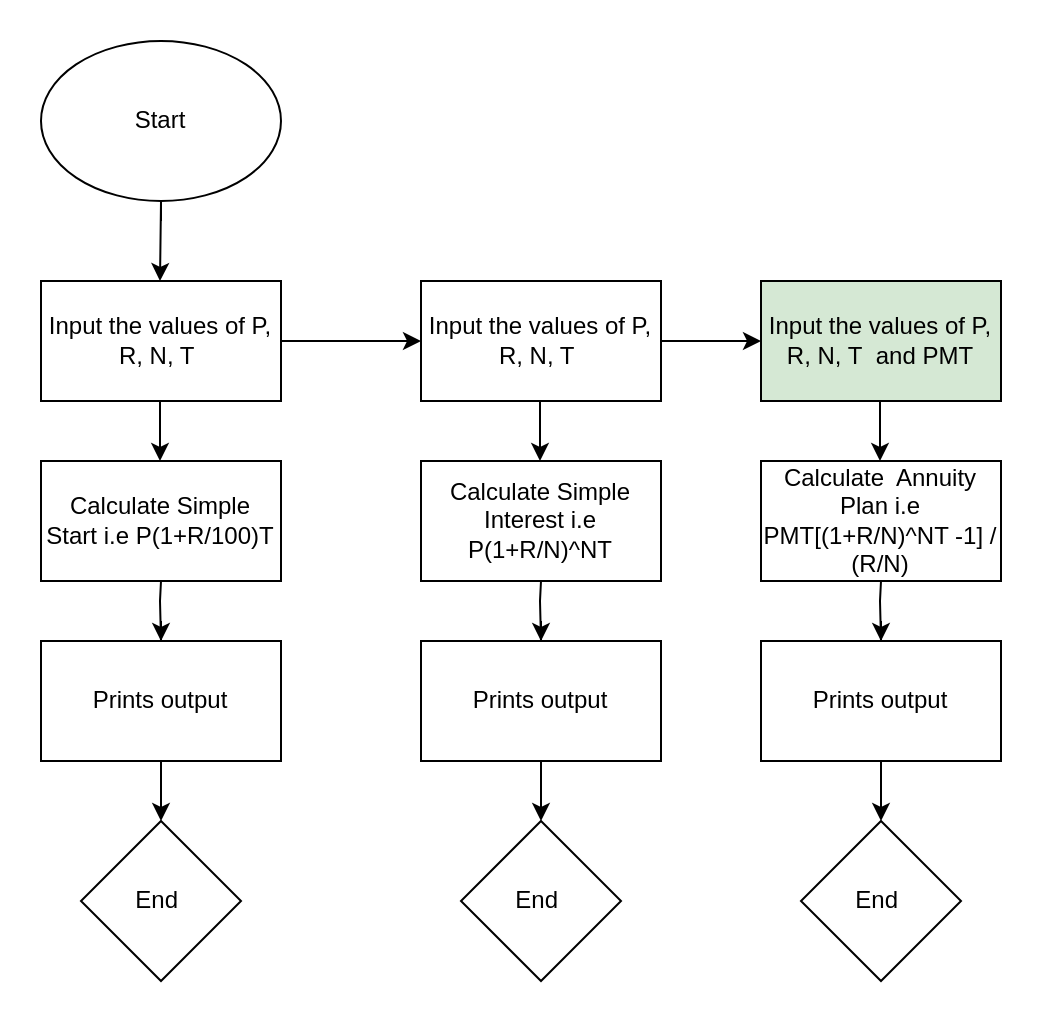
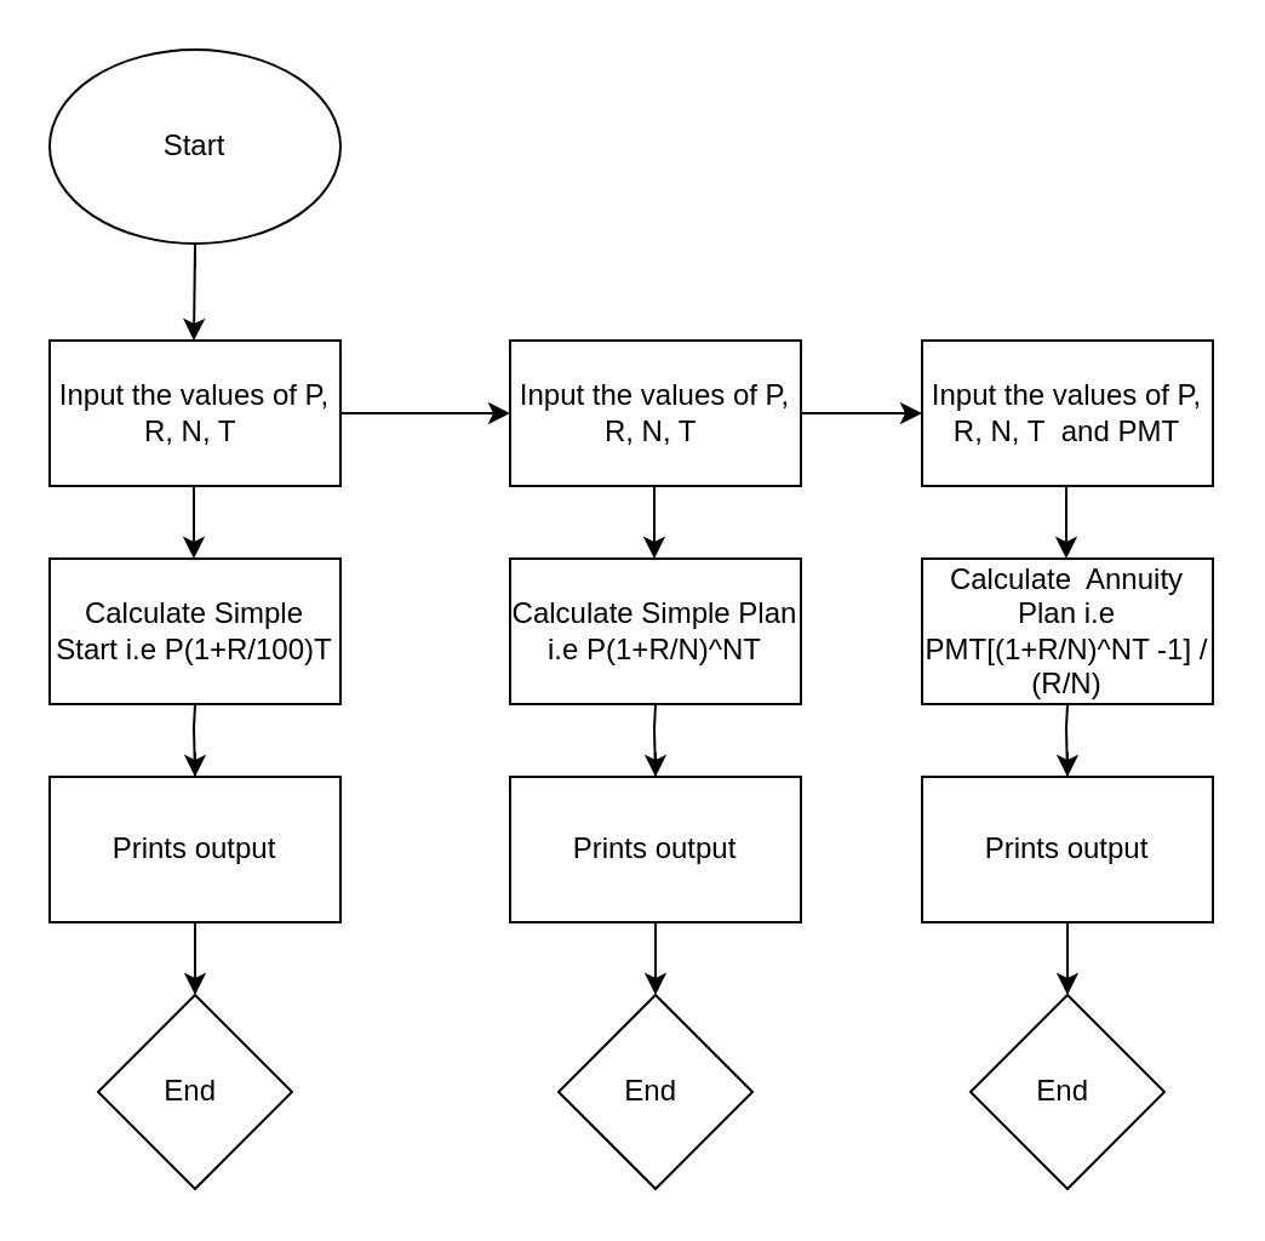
  <mxCell id="0" />
  <mxCell id="1" parent="0" />
  <mxCell id="2" value="Start" style="ellipse;whiteSpace=wrap;html=1;" vertex="1" parent="1"><mxGeometry x="20" y="20" width="120" height="80" as="geometry" /></mxCell>
  <mxCell id="3" value="" style="endArrow=classic;html=1;rounded=0;" edge="1" parent="1"><mxGeometry width="50" height="50" relative="1" as="geometry"><mxPoint x="80" y="110" as="sourcePoint" /><mxPoint x="79.5" y="140" as="targetPoint" /><Array as="points"><mxPoint x="80" y="100" /></Array></mxGeometry></mxCell>
  <mxCell id="4" value="Input the values of P, R, N, T&amp;nbsp;" style="rounded=0;whiteSpace=wrap;html=1;" vertex="1" parent="1"><mxGeometry x="20" y="140" width="120" height="60" as="geometry" /></mxCell>
  <mxCell id="5" value="" style="endArrow=classic;html=1;rounded=0;" edge="1" parent="1"><mxGeometry width="50" height="50" relative="1" as="geometry"><mxPoint x="79.5" y="200" as="sourcePoint" /><mxPoint x="79.5" y="230" as="targetPoint" /><Array as="points"><mxPoint x="79.5" y="200" /></Array></mxGeometry></mxCell>
  <mxCell id="6" value="Calculate Simple Start i.e P(1+R/100)T" style="rounded=0;whiteSpace=wrap;html=1;" vertex="1" parent="1"><mxGeometry x="20" y="230" width="120" height="60" as="geometry" /></mxCell>
  <mxCell id="7" value="" style="endArrow=classic;html=1;rounded=0;" edge="1" parent="1"><mxGeometry width="50" height="50" relative="1" as="geometry"><mxPoint x="79.5" y="300" as="sourcePoint" /><mxPoint x="80" y="320" as="targetPoint" /><Array as="points"><mxPoint x="80" y="290" /><mxPoint x="79.5" y="300" /><mxPoint x="80" y="320" /><mxPoint x="80" y="310" /></Array></mxGeometry></mxCell>
  <mxCell id="8" value="Prints output" style="rounded=0;whiteSpace=wrap;html=1;" vertex="1" parent="1"><mxGeometry x="20" y="320" width="120" height="60" as="geometry" /></mxCell>
  <mxCell id="9" value="" style="endArrow=classic;html=1;rounded=0;exitX=0.5;exitY=1;exitDx=0;exitDy=0;" edge="1" parent="1" source="8"><mxGeometry width="50" height="50" relative="1" as="geometry"><mxPoint x="60" y="420" as="sourcePoint" /><mxPoint x="80" y="410" as="targetPoint" /><Array as="points"><mxPoint x="80" y="400" /><mxPoint x="80" y="410" /></Array></mxGeometry></mxCell>
  <mxCell id="10" value="End&amp;nbsp;" style="rhombus;whiteSpace=wrap;html=1;" vertex="1" parent="1"><mxGeometry x="40" y="410" width="80" height="80" as="geometry" /></mxCell>
  <mxCell id="11" value="Input the values of P, R, N, T&amp;nbsp;" style="rounded=0;whiteSpace=wrap;html=1;" vertex="1" parent="1"><mxGeometry x="210" y="140" width="120" height="60" as="geometry" /></mxCell>
  <mxCell id="12" value="" style="endArrow=classic;html=1;rounded=0;" edge="1" parent="1"><mxGeometry width="50" height="50" relative="1" as="geometry"><mxPoint x="269.5" y="200" as="sourcePoint" /><mxPoint x="269.5" y="230" as="targetPoint" /><Array as="points"><mxPoint x="269.5" y="200" /></Array></mxGeometry></mxCell>
- <mxCell id="13" value="Calculate Simple Interest i.e P(1+R/N)^NT" style="rounded=0;whiteSpace=wrap;html=1;" vertex="1" parent="1"><mxGeometry x="210" y="230" width="120" height="60" as="geometry" /></mxCell>
+ <mxCell id="13" value="Calculate Simple Plan i.e P(1+R/N)^NT" style="rounded=0;whiteSpace=wrap;html=1;" vertex="1" parent="1"><mxGeometry x="210" y="230" width="120" height="60" as="geometry" /></mxCell>
  <mxCell id="14" value="" style="endArrow=classic;html=1;rounded=0;" edge="1" parent="1"><mxGeometry width="50" height="50" relative="1" as="geometry"><mxPoint x="269.5" y="300" as="sourcePoint" /><mxPoint x="270" y="320" as="targetPoint" /><Array as="points"><mxPoint x="270" y="290" /><mxPoint x="269.5" y="300" /><mxPoint x="270" y="320" /><mxPoint x="270" y="310" /></Array></mxGeometry></mxCell>
  <mxCell id="15" value="Prints output" style="rounded=0;whiteSpace=wrap;html=1;" vertex="1" parent="1"><mxGeometry x="210" y="320" width="120" height="60" as="geometry" /></mxCell>
  <mxCell id="16" value="" style="endArrow=classic;html=1;rounded=0;exitX=0.5;exitY=1;exitDx=0;exitDy=0;" edge="1" parent="1" source="15"><mxGeometry width="50" height="50" relative="1" as="geometry"><mxPoint x="250" y="420" as="sourcePoint" /><mxPoint x="270" y="410" as="targetPoint" /><Array as="points"><mxPoint x="270" y="400" /><mxPoint x="270" y="410" /></Array></mxGeometry></mxCell>
  <mxCell id="17" value="End&amp;nbsp;" style="rhombus;whiteSpace=wrap;html=1;" vertex="1" parent="1"><mxGeometry x="230" y="410" width="80" height="80" as="geometry" /></mxCell>
- <mxCell id="18" value="Input the values of P, R, N, T&amp;nbsp; and PMT" style="rounded=0;whiteSpace=wrap;html=1;fillColor=#d5e8d4;" vertex="1" parent="1"><mxGeometry x="380" y="140" width="120" height="60" as="geometry" /></mxCell>
+ <mxCell id="18" value="Input the values of P, R, N, T&amp;nbsp; and PMT" style="rounded=0;whiteSpace=wrap;html=1;" vertex="1" parent="1"><mxGeometry x="380" y="140" width="120" height="60" as="geometry" /></mxCell>
  <mxCell id="19" value="" style="endArrow=classic;html=1;rounded=0;" edge="1" parent="1"><mxGeometry width="50" height="50" relative="1" as="geometry"><mxPoint x="439.5" y="200" as="sourcePoint" /><mxPoint x="439.5" y="230" as="targetPoint" /><Array as="points"><mxPoint x="439.5" y="200" /></Array></mxGeometry></mxCell>
  <mxCell id="20" value="Calculate&amp;nbsp; Annuity Plan i.e PMT[(1+R/N)^NT -1] / (R/N)" style="rounded=0;whiteSpace=wrap;html=1;" vertex="1" parent="1"><mxGeometry x="380" y="230" width="120" height="60" as="geometry" /></mxCell>
  <mxCell id="21" value="" style="endArrow=classic;html=1;rounded=0;" edge="1" parent="1"><mxGeometry width="50" height="50" relative="1" as="geometry"><mxPoint x="439.5" y="300" as="sourcePoint" /><mxPoint x="440" y="320" as="targetPoint" /><Array as="points"><mxPoint x="440" y="290" /><mxPoint x="439.5" y="300" /><mxPoint x="440" y="320" /><mxPoint x="440" y="310" /></Array></mxGeometry></mxCell>
  <mxCell id="22" value="Prints output" style="rounded=0;whiteSpace=wrap;html=1;" vertex="1" parent="1"><mxGeometry x="380" y="320" width="120" height="60" as="geometry" /></mxCell>
  <mxCell id="23" value="" style="endArrow=classic;html=1;rounded=0;exitX=0.5;exitY=1;exitDx=0;exitDy=0;" edge="1" parent="1" source="22"><mxGeometry width="50" height="50" relative="1" as="geometry"><mxPoint x="420" y="420" as="sourcePoint" /><mxPoint x="440" y="410" as="targetPoint" /><Array as="points"><mxPoint x="440" y="400" /><mxPoint x="440" y="410" /></Array></mxGeometry></mxCell>
  <mxCell id="24" value="End&amp;nbsp;" style="rhombus;whiteSpace=wrap;html=1;" vertex="1" parent="1"><mxGeometry x="400" y="410" width="80" height="80" as="geometry" /></mxCell>
  <mxCell id="25" value="" style="endArrow=classic;html=1;rounded=0;exitX=1;exitY=0.5;exitDx=0;exitDy=0;entryX=0;entryY=0.5;entryDx=0;entryDy=0;" edge="1" parent="1" source="4" target="11"><mxGeometry width="50" height="50" relative="1" as="geometry"><mxPoint x="260" y="150" as="sourcePoint" /><mxPoint x="310" y="100" as="targetPoint" /></mxGeometry></mxCell>
  <mxCell id="26" value="" style="endArrow=classic;html=1;rounded=0;exitX=1;exitY=0.5;exitDx=0;exitDy=0;entryX=0;entryY=0.5;entryDx=0;entryDy=0;" edge="1" parent="1" source="11" target="18"><mxGeometry width="50" height="50" relative="1" as="geometry"><mxPoint x="150" y="180" as="sourcePoint" /><mxPoint x="220" y="180" as="targetPoint" /></mxGeometry></mxCell>
